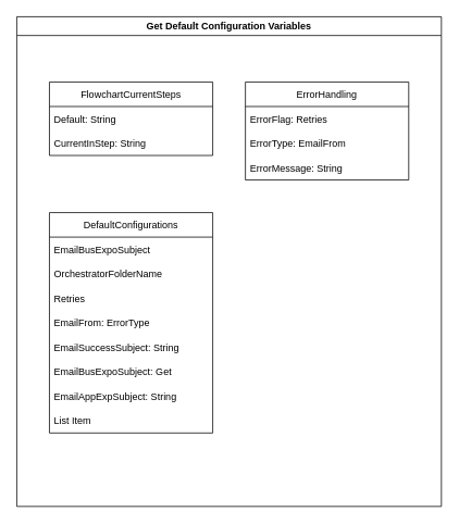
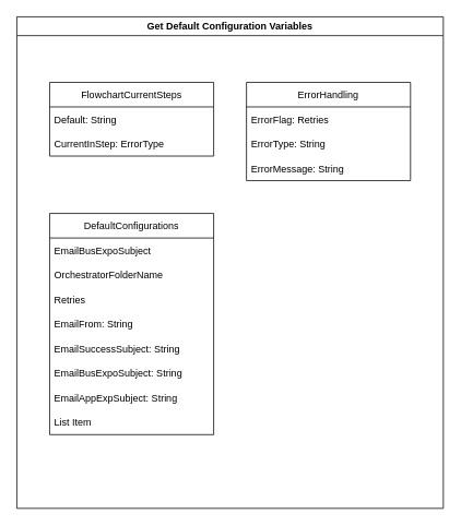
  <mxCell id="0" />
  <mxCell id="1" parent="0" />
  <mxCell id="2" value="Get Default Configuration Variables" style="swimlane;" vertex="1" parent="1"><mxGeometry x="20" y="20" width="520" height="600" as="geometry" /></mxCell>
  <mxCell id="3" value="FlowchartCurrentSteps" style="swimlane;fontStyle=0;childLayout=stackLayout;horizontal=1;startSize=30;horizontalStack=0;resizeParent=1;resizeParentMax=0;resizeLast=0;collapsible=1;marginBottom=0;" vertex="1" parent="2"><mxGeometry x="40" y="80" width="200" height="90" as="geometry" /></mxCell>
  <mxCell id="4" value="Default: String" style="text;strokeColor=none;fillColor=none;align=left;verticalAlign=middle;spacingLeft=4;spacingRight=4;overflow=hidden;points=[[0,0.5],[1,0.5]];portConstraint=eastwest;rotatable=0;" vertex="1" parent="3"><mxGeometry y="30" width="200" height="30" as="geometry" /></mxCell>
- <mxCell id="5" value="CurrentInStep: String" style="text;strokeColor=none;fillColor=none;align=left;verticalAlign=middle;spacingLeft=4;spacingRight=4;overflow=hidden;points=[[0,0.5],[1,0.5]];portConstraint=eastwest;rotatable=0;" vertex="1" parent="3"><mxGeometry y="60" width="200" height="30" as="geometry" /></mxCell>
+ <mxCell id="5" value="CurrentInStep: ErrorType" style="text;strokeColor=none;fillColor=none;align=left;verticalAlign=middle;spacingLeft=4;spacingRight=4;overflow=hidden;points=[[0,0.5],[1,0.5]];portConstraint=eastwest;rotatable=0;" vertex="1" parent="3"><mxGeometry y="60" width="200" height="30" as="geometry" /></mxCell>
  <mxCell id="6" value="ErrorHandling" style="swimlane;fontStyle=0;childLayout=stackLayout;horizontal=1;startSize=30;horizontalStack=0;resizeParent=1;resizeParentMax=0;resizeLast=0;collapsible=1;marginBottom=0;" vertex="1" parent="2"><mxGeometry x="280" y="80" width="200" height="120" as="geometry" /></mxCell>
  <mxCell id="7" value="ErrorFlag: Retries" style="text;strokeColor=none;fillColor=none;align=left;verticalAlign=middle;spacingLeft=4;spacingRight=4;overflow=hidden;points=[[0,0.5],[1,0.5]];portConstraint=eastwest;rotatable=0;" vertex="1" parent="6"><mxGeometry y="30" width="200" height="30" as="geometry" /></mxCell>
- <mxCell id="8" value="ErrorType: EmailFrom" style="text;strokeColor=none;fillColor=none;align=left;verticalAlign=middle;spacingLeft=4;spacingRight=4;overflow=hidden;points=[[0,0.5],[1,0.5]];portConstraint=eastwest;rotatable=0;" vertex="1" parent="6"><mxGeometry y="60" width="200" height="30" as="geometry" /></mxCell>
+ <mxCell id="8" value="ErrorType: String" style="text;strokeColor=none;fillColor=none;align=left;verticalAlign=middle;spacingLeft=4;spacingRight=4;overflow=hidden;points=[[0,0.5],[1,0.5]];portConstraint=eastwest;rotatable=0;" vertex="1" parent="6"><mxGeometry y="60" width="200" height="30" as="geometry" /></mxCell>
  <mxCell id="9" value="ErrorMessage: String" style="text;strokeColor=none;fillColor=none;align=left;verticalAlign=middle;spacingLeft=4;spacingRight=4;overflow=hidden;points=[[0,0.5],[1,0.5]];portConstraint=eastwest;rotatable=0;" vertex="1" parent="6"><mxGeometry y="90" width="200" height="30" as="geometry" /></mxCell>
  <mxCell id="10" value="DefaultConfigurations" style="swimlane;fontStyle=0;childLayout=stackLayout;horizontal=1;startSize=30;horizontalStack=0;resizeParent=1;resizeParentMax=0;resizeLast=0;collapsible=1;marginBottom=0;" vertex="1" parent="2"><mxGeometry x="40" y="240" width="200" height="270" as="geometry" /></mxCell>
  <mxCell id="11" value="EmailBusExpoSubject" style="text;strokeColor=none;fillColor=none;align=left;verticalAlign=middle;spacingLeft=4;spacingRight=4;overflow=hidden;points=[[0,0.5],[1,0.5]];portConstraint=eastwest;rotatable=0;" vertex="1" parent="10"><mxGeometry y="30" width="200" height="30" as="geometry" /></mxCell>
  <mxCell id="12" value="OrchestratorFolderName" style="text;strokeColor=none;fillColor=none;align=left;verticalAlign=middle;spacingLeft=4;spacingRight=4;overflow=hidden;points=[[0,0.5],[1,0.5]];portConstraint=eastwest;rotatable=0;" vertex="1" parent="10"><mxGeometry y="60" width="200" height="30" as="geometry" /></mxCell>
  <mxCell id="13" value="Retries" style="text;strokeColor=none;fillColor=none;align=left;verticalAlign=middle;spacingLeft=4;spacingRight=4;overflow=hidden;points=[[0,0.5],[1,0.5]];portConstraint=eastwest;rotatable=0;" vertex="1" parent="10"><mxGeometry y="90" width="200" height="30" as="geometry" /></mxCell>
- <mxCell id="14" value="EmailFrom: ErrorType" style="text;strokeColor=none;fillColor=none;align=left;verticalAlign=middle;spacingLeft=4;spacingRight=4;overflow=hidden;points=[[0,0.5],[1,0.5]];portConstraint=eastwest;rotatable=0;" vertex="1" parent="10"><mxGeometry y="120" width="200" height="30" as="geometry" /></mxCell>
+ <mxCell id="14" value="EmailFrom: String" style="text;strokeColor=none;fillColor=none;align=left;verticalAlign=middle;spacingLeft=4;spacingRight=4;overflow=hidden;points=[[0,0.5],[1,0.5]];portConstraint=eastwest;rotatable=0;" vertex="1" parent="10"><mxGeometry y="120" width="200" height="30" as="geometry" /></mxCell>
  <mxCell id="15" value="EmailSuccessSubject: String" style="text;strokeColor=none;fillColor=none;align=left;verticalAlign=middle;spacingLeft=4;spacingRight=4;overflow=hidden;points=[[0,0.5],[1,0.5]];portConstraint=eastwest;rotatable=0;" vertex="1" parent="10"><mxGeometry y="150" width="200" height="30" as="geometry" /></mxCell>
- <mxCell id="16" value="EmailBusExpoSubject: Get" style="text;strokeColor=none;fillColor=none;align=left;verticalAlign=middle;spacingLeft=4;spacingRight=4;overflow=hidden;points=[[0,0.5],[1,0.5]];portConstraint=eastwest;rotatable=0;" vertex="1" parent="10"><mxGeometry y="180" width="200" height="30" as="geometry" /></mxCell>
+ <mxCell id="16" value="EmailBusExpoSubject: String" style="text;strokeColor=none;fillColor=none;align=left;verticalAlign=middle;spacingLeft=4;spacingRight=4;overflow=hidden;points=[[0,0.5],[1,0.5]];portConstraint=eastwest;rotatable=0;" vertex="1" parent="10"><mxGeometry y="180" width="200" height="30" as="geometry" /></mxCell>
  <mxCell id="17" value="EmailAppExpSubject: String" style="text;strokeColor=none;fillColor=none;align=left;verticalAlign=middle;spacingLeft=4;spacingRight=4;overflow=hidden;points=[[0,0.5],[1,0.5]];portConstraint=eastwest;rotatable=0;" vertex="1" parent="10"><mxGeometry y="210" width="200" height="30" as="geometry" /></mxCell>
  <mxCell id="18" value="List Item" style="text;strokeColor=none;fillColor=none;align=left;verticalAlign=middle;spacingLeft=4;spacingRight=4;overflow=hidden;points=[[0,0.5],[1,0.5]];portConstraint=eastwest;rotatable=0;" vertex="1" parent="10"><mxGeometry y="240" width="200" height="30" as="geometry" /></mxCell>
